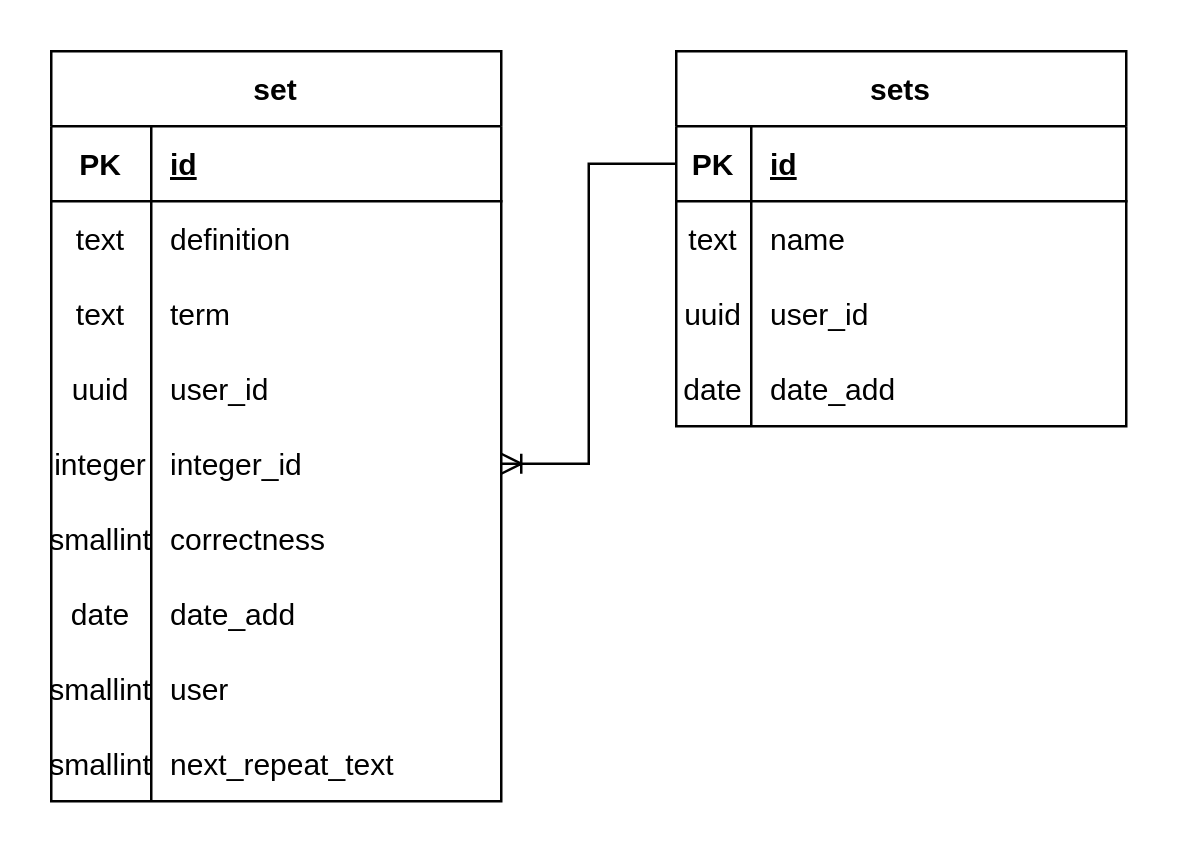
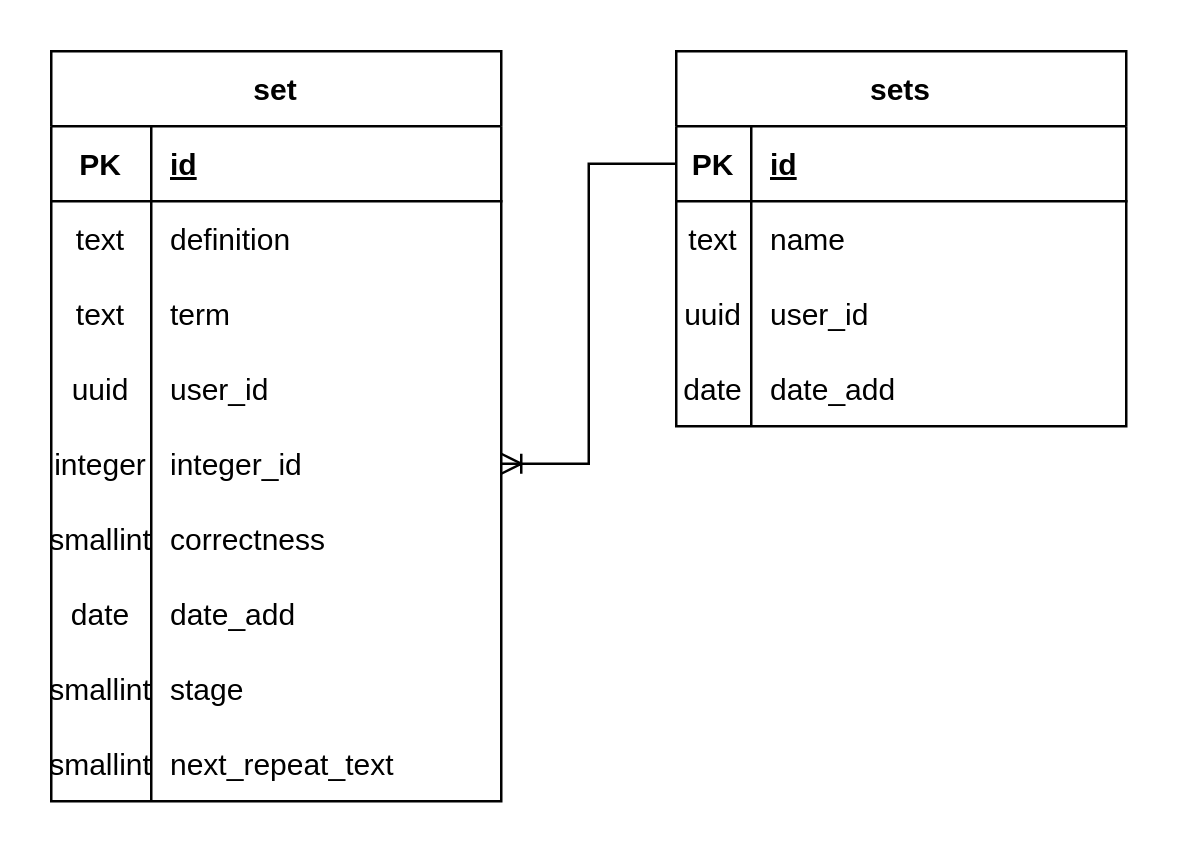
  <mxCell id="0" />
  <mxCell id="1" parent="0" />
  <mxCell id="2" value="set" style="shape=table;startSize=30;container=1;collapsible=1;childLayout=tableLayout;fixedRows=1;rowLines=0;fontStyle=1;align=center;resizeLast=1;" vertex="1" parent="1"><mxGeometry x="20" y="20" width="180" height="300" as="geometry" /></mxCell>
  <mxCell id="3" value="" style="shape=tableRow;horizontal=0;startSize=0;swimlaneHead=0;swimlaneBody=0;fillColor=none;collapsible=0;dropTarget=0;points=[[0,0.5],[1,0.5]];portConstraint=eastwest;top=0;left=0;right=0;bottom=1;" vertex="1" parent="2"><mxGeometry y="30" width="180" height="30" as="geometry" /></mxCell>
  <mxCell id="4" value="PK" style="shape=partialRectangle;connectable=0;fillColor=none;top=0;left=0;bottom=0;right=0;fontStyle=1;overflow=hidden;" vertex="1" parent="3"><mxGeometry width="40" height="30" as="geometry"><mxRectangle width="40" height="30" as="alternateBounds" /></mxGeometry></mxCell>
  <mxCell id="5" value="id" style="shape=partialRectangle;connectable=0;fillColor=none;top=0;left=0;bottom=0;right=0;align=left;spacingLeft=6;fontStyle=5;overflow=hidden;" vertex="1" parent="3"><mxGeometry x="40" width="140" height="30" as="geometry"><mxRectangle width="140" height="30" as="alternateBounds" /></mxGeometry></mxCell>
  <mxCell id="6" value="" style="shape=tableRow;horizontal=0;startSize=0;swimlaneHead=0;swimlaneBody=0;fillColor=none;collapsible=0;dropTarget=0;points=[[0,0.5],[1,0.5]];portConstraint=eastwest;top=0;left=0;right=0;bottom=0;" vertex="1" parent="2"><mxGeometry y="60" width="180" height="30" as="geometry" /></mxCell>
  <mxCell id="7" value="text" style="shape=partialRectangle;connectable=0;fillColor=none;top=0;left=0;bottom=0;right=0;editable=1;overflow=hidden;" vertex="1" parent="6"><mxGeometry width="40" height="30" as="geometry"><mxRectangle width="40" height="30" as="alternateBounds" /></mxGeometry></mxCell>
  <mxCell id="8" value="definition" style="shape=partialRectangle;connectable=0;fillColor=none;top=0;left=0;bottom=0;right=0;align=left;spacingLeft=6;overflow=hidden;" vertex="1" parent="6"><mxGeometry x="40" width="140" height="30" as="geometry"><mxRectangle width="140" height="30" as="alternateBounds" /></mxGeometry></mxCell>
  <mxCell id="9" value="" style="shape=tableRow;horizontal=0;startSize=0;swimlaneHead=0;swimlaneBody=0;fillColor=none;collapsible=0;dropTarget=0;points=[[0,0.5],[1,0.5]];portConstraint=eastwest;top=0;left=0;right=0;bottom=0;" vertex="1" parent="2"><mxGeometry y="90" width="180" height="30" as="geometry" /></mxCell>
  <mxCell id="10" value="text" style="shape=partialRectangle;connectable=0;fillColor=none;top=0;left=0;bottom=0;right=0;editable=1;overflow=hidden;" vertex="1" parent="9"><mxGeometry width="40" height="30" as="geometry"><mxRectangle width="40" height="30" as="alternateBounds" /></mxGeometry></mxCell>
  <mxCell id="11" value="term" style="shape=partialRectangle;connectable=0;fillColor=none;top=0;left=0;bottom=0;right=0;align=left;spacingLeft=6;overflow=hidden;" vertex="1" parent="9"><mxGeometry x="40" width="140" height="30" as="geometry"><mxRectangle width="140" height="30" as="alternateBounds" /></mxGeometry></mxCell>
  <mxCell id="12" value="" style="shape=tableRow;horizontal=0;startSize=0;swimlaneHead=0;swimlaneBody=0;fillColor=none;collapsible=0;dropTarget=0;points=[[0,0.5],[1,0.5]];portConstraint=eastwest;top=0;left=0;right=0;bottom=0;" vertex="1" parent="2"><mxGeometry y="120" width="180" height="30" as="geometry" /></mxCell>
  <mxCell id="13" value="uuid" style="shape=partialRectangle;connectable=0;fillColor=none;top=0;left=0;bottom=0;right=0;editable=1;overflow=hidden;" vertex="1" parent="12"><mxGeometry width="40" height="30" as="geometry"><mxRectangle width="40" height="30" as="alternateBounds" /></mxGeometry></mxCell>
  <mxCell id="14" value="user_id" style="shape=partialRectangle;connectable=0;fillColor=none;top=0;left=0;bottom=0;right=0;align=left;spacingLeft=6;overflow=hidden;" vertex="1" parent="12"><mxGeometry x="40" width="140" height="30" as="geometry"><mxRectangle width="140" height="30" as="alternateBounds" /></mxGeometry></mxCell>
  <mxCell id="15" value="" style="shape=tableRow;horizontal=0;startSize=0;swimlaneHead=0;swimlaneBody=0;fillColor=none;collapsible=0;dropTarget=0;points=[[0,0.5],[1,0.5]];portConstraint=eastwest;top=0;left=0;right=0;bottom=0;" vertex="1" parent="2"><mxGeometry y="150" width="180" height="30" as="geometry" /></mxCell>
  <mxCell id="16" value="integer" style="shape=partialRectangle;connectable=0;fillColor=none;top=0;left=0;bottom=0;right=0;editable=1;overflow=hidden;" vertex="1" parent="15"><mxGeometry width="40" height="30" as="geometry"><mxRectangle width="40" height="30" as="alternateBounds" /></mxGeometry></mxCell>
  <mxCell id="17" value="integer_id" style="shape=partialRectangle;connectable=0;fillColor=none;top=0;left=0;bottom=0;right=0;align=left;spacingLeft=6;overflow=hidden;" vertex="1" parent="15"><mxGeometry x="40" width="140" height="30" as="geometry"><mxRectangle width="140" height="30" as="alternateBounds" /></mxGeometry></mxCell>
  <mxCell id="18" value="" style="shape=tableRow;horizontal=0;startSize=0;swimlaneHead=0;swimlaneBody=0;fillColor=none;collapsible=0;dropTarget=0;points=[[0,0.5],[1,0.5]];portConstraint=eastwest;top=0;left=0;right=0;bottom=0;" vertex="1" parent="2"><mxGeometry y="180" width="180" height="30" as="geometry" /></mxCell>
  <mxCell id="19" value="smallint" style="shape=partialRectangle;connectable=0;fillColor=none;top=0;left=0;bottom=0;right=0;editable=1;overflow=hidden;" vertex="1" parent="18"><mxGeometry width="40" height="30" as="geometry"><mxRectangle width="40" height="30" as="alternateBounds" /></mxGeometry></mxCell>
  <mxCell id="20" value="correctness" style="shape=partialRectangle;connectable=0;fillColor=none;top=0;left=0;bottom=0;right=0;align=left;spacingLeft=6;overflow=hidden;" vertex="1" parent="18"><mxGeometry x="40" width="140" height="30" as="geometry"><mxRectangle width="140" height="30" as="alternateBounds" /></mxGeometry></mxCell>
  <mxCell id="21" value="" style="shape=tableRow;horizontal=0;startSize=0;swimlaneHead=0;swimlaneBody=0;fillColor=none;collapsible=0;dropTarget=0;points=[[0,0.5],[1,0.5]];portConstraint=eastwest;top=0;left=0;right=0;bottom=0;" vertex="1" parent="2"><mxGeometry y="210" width="180" height="30" as="geometry" /></mxCell>
  <mxCell id="22" value="date" style="shape=partialRectangle;connectable=0;fillColor=none;top=0;left=0;bottom=0;right=0;editable=1;overflow=hidden;" vertex="1" parent="21"><mxGeometry width="40" height="30" as="geometry"><mxRectangle width="40" height="30" as="alternateBounds" /></mxGeometry></mxCell>
  <mxCell id="23" value="date_add" style="shape=partialRectangle;connectable=0;fillColor=none;top=0;left=0;bottom=0;right=0;align=left;spacingLeft=6;overflow=hidden;" vertex="1" parent="21"><mxGeometry x="40" width="140" height="30" as="geometry"><mxRectangle width="140" height="30" as="alternateBounds" /></mxGeometry></mxCell>
  <mxCell id="24" value="" style="shape=tableRow;horizontal=0;startSize=0;swimlaneHead=0;swimlaneBody=0;fillColor=none;collapsible=0;dropTarget=0;points=[[0,0.5],[1,0.5]];portConstraint=eastwest;top=0;left=0;right=0;bottom=0;" vertex="1" parent="2"><mxGeometry y="240" width="180" height="30" as="geometry" /></mxCell>
  <mxCell id="25" value="smallint" style="shape=partialRectangle;connectable=0;fillColor=none;top=0;left=0;bottom=0;right=0;editable=1;overflow=hidden;" vertex="1" parent="24"><mxGeometry width="40" height="30" as="geometry"><mxRectangle width="40" height="30" as="alternateBounds" /></mxGeometry></mxCell>
- <mxCell id="26" value="user" style="shape=partialRectangle;connectable=0;fillColor=none;top=0;left=0;bottom=0;right=0;align=left;spacingLeft=6;overflow=hidden;" vertex="1" parent="24"><mxGeometry x="40" width="140" height="30" as="geometry"><mxRectangle width="140" height="30" as="alternateBounds" /></mxGeometry></mxCell>
+ <mxCell id="26" value="stage" style="shape=partialRectangle;connectable=0;fillColor=none;top=0;left=0;bottom=0;right=0;align=left;spacingLeft=6;overflow=hidden;" vertex="1" parent="24"><mxGeometry x="40" width="140" height="30" as="geometry"><mxRectangle width="140" height="30" as="alternateBounds" /></mxGeometry></mxCell>
  <mxCell id="27" value="" style="shape=tableRow;horizontal=0;startSize=0;swimlaneHead=0;swimlaneBody=0;fillColor=none;collapsible=0;dropTarget=0;points=[[0,0.5],[1,0.5]];portConstraint=eastwest;top=0;left=0;right=0;bottom=0;" vertex="1" parent="2"><mxGeometry y="270" width="180" height="30" as="geometry" /></mxCell>
  <mxCell id="28" value="smallint" style="shape=partialRectangle;connectable=0;fillColor=none;top=0;left=0;bottom=0;right=0;editable=1;overflow=hidden;" vertex="1" parent="27"><mxGeometry width="40" height="30" as="geometry"><mxRectangle width="40" height="30" as="alternateBounds" /></mxGeometry></mxCell>
  <mxCell id="29" value="next_repeat_text" style="shape=partialRectangle;connectable=0;fillColor=none;top=0;left=0;bottom=0;right=0;align=left;spacingLeft=6;overflow=hidden;" vertex="1" parent="27"><mxGeometry x="40" width="140" height="30" as="geometry"><mxRectangle width="140" height="30" as="alternateBounds" /></mxGeometry></mxCell>
  <mxCell id="30" value="sets" style="shape=table;startSize=30;container=1;collapsible=1;childLayout=tableLayout;fixedRows=1;rowLines=0;fontStyle=1;align=center;resizeLast=1;" vertex="1" parent="1"><mxGeometry x="270" y="20" width="180" height="150" as="geometry" /></mxCell>
  <mxCell id="31" value="" style="shape=tableRow;horizontal=0;startSize=0;swimlaneHead=0;swimlaneBody=0;fillColor=none;collapsible=0;dropTarget=0;points=[[0,0.5],[1,0.5]];portConstraint=eastwest;top=0;left=0;right=0;bottom=1;" vertex="1" parent="30"><mxGeometry y="30" width="180" height="30" as="geometry" /></mxCell>
  <mxCell id="32" value="PK" style="shape=partialRectangle;connectable=0;fillColor=none;top=0;left=0;bottom=0;right=0;fontStyle=1;overflow=hidden;" vertex="1" parent="31"><mxGeometry width="30" height="30" as="geometry"><mxRectangle width="30" height="30" as="alternateBounds" /></mxGeometry></mxCell>
  <mxCell id="33" value="id" style="shape=partialRectangle;connectable=0;fillColor=none;top=0;left=0;bottom=0;right=0;align=left;spacingLeft=6;fontStyle=5;overflow=hidden;" vertex="1" parent="31"><mxGeometry x="30" width="150" height="30" as="geometry"><mxRectangle width="150" height="30" as="alternateBounds" /></mxGeometry></mxCell>
  <mxCell id="34" value="" style="shape=tableRow;horizontal=0;startSize=0;swimlaneHead=0;swimlaneBody=0;fillColor=none;collapsible=0;dropTarget=0;points=[[0,0.5],[1,0.5]];portConstraint=eastwest;top=0;left=0;right=0;bottom=0;" vertex="1" parent="30"><mxGeometry y="60" width="180" height="30" as="geometry" /></mxCell>
  <mxCell id="35" value="text" style="shape=partialRectangle;connectable=0;fillColor=none;top=0;left=0;bottom=0;right=0;editable=1;overflow=hidden;" vertex="1" parent="34"><mxGeometry width="30" height="30" as="geometry"><mxRectangle width="30" height="30" as="alternateBounds" /></mxGeometry></mxCell>
  <mxCell id="36" value="name" style="shape=partialRectangle;connectable=0;fillColor=none;top=0;left=0;bottom=0;right=0;align=left;spacingLeft=6;overflow=hidden;" vertex="1" parent="34"><mxGeometry x="30" width="150" height="30" as="geometry"><mxRectangle width="150" height="30" as="alternateBounds" /></mxGeometry></mxCell>
  <mxCell id="37" value="" style="shape=tableRow;horizontal=0;startSize=0;swimlaneHead=0;swimlaneBody=0;fillColor=none;collapsible=0;dropTarget=0;points=[[0,0.5],[1,0.5]];portConstraint=eastwest;top=0;left=0;right=0;bottom=0;" vertex="1" parent="30"><mxGeometry y="90" width="180" height="30" as="geometry" /></mxCell>
  <mxCell id="38" value="uuid" style="shape=partialRectangle;connectable=0;fillColor=none;top=0;left=0;bottom=0;right=0;editable=1;overflow=hidden;" vertex="1" parent="37"><mxGeometry width="30" height="30" as="geometry"><mxRectangle width="30" height="30" as="alternateBounds" /></mxGeometry></mxCell>
  <mxCell id="39" value="user_id" style="shape=partialRectangle;connectable=0;fillColor=none;top=0;left=0;bottom=0;right=0;align=left;spacingLeft=6;overflow=hidden;" vertex="1" parent="37"><mxGeometry x="30" width="150" height="30" as="geometry"><mxRectangle width="150" height="30" as="alternateBounds" /></mxGeometry></mxCell>
  <mxCell id="40" value="" style="shape=tableRow;horizontal=0;startSize=0;swimlaneHead=0;swimlaneBody=0;fillColor=none;collapsible=0;dropTarget=0;points=[[0,0.5],[1,0.5]];portConstraint=eastwest;top=0;left=0;right=0;bottom=0;" vertex="1" parent="30"><mxGeometry y="120" width="180" height="30" as="geometry" /></mxCell>
  <mxCell id="41" value="date" style="shape=partialRectangle;connectable=0;fillColor=none;top=0;left=0;bottom=0;right=0;editable=1;overflow=hidden;" vertex="1" parent="40"><mxGeometry width="30" height="30" as="geometry"><mxRectangle width="30" height="30" as="alternateBounds" /></mxGeometry></mxCell>
  <mxCell id="42" value="date_add" style="shape=partialRectangle;connectable=0;fillColor=none;top=0;left=0;bottom=0;right=0;align=left;spacingLeft=6;overflow=hidden;" vertex="1" parent="40"><mxGeometry x="30" width="150" height="30" as="geometry"><mxRectangle width="150" height="30" as="alternateBounds" /></mxGeometry></mxCell>
  <mxCell id="43" value="" style="edgeStyle=orthogonalEdgeStyle;fontSize=12;html=1;endArrow=ERoneToMany;rounded=0;exitX=0;exitY=0.5;exitDx=0;exitDy=0;entryX=1;entryY=0.5;entryDx=0;entryDy=0;" edge="1" parent="1" source="31" target="15"><mxGeometry width="100" height="100" relative="1" as="geometry"><mxPoint x="70" y="190" as="sourcePoint" /><mxPoint x="170" y="90" as="targetPoint" /></mxGeometry></mxCell>
